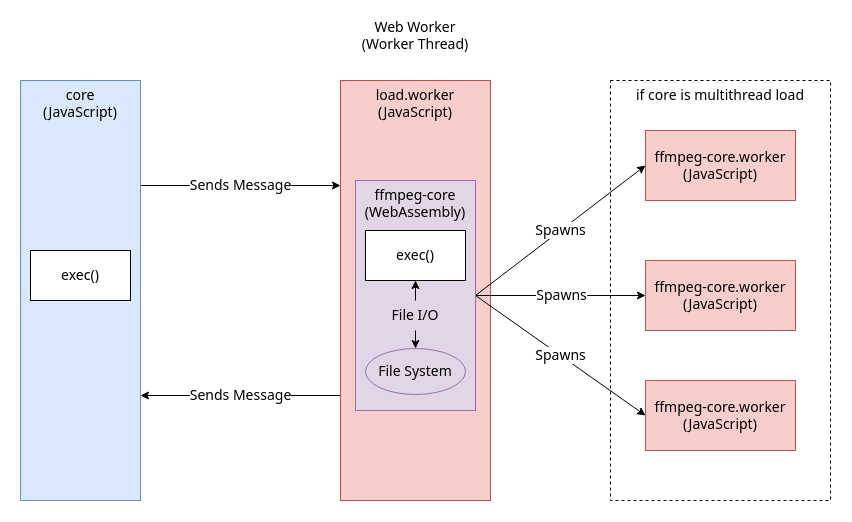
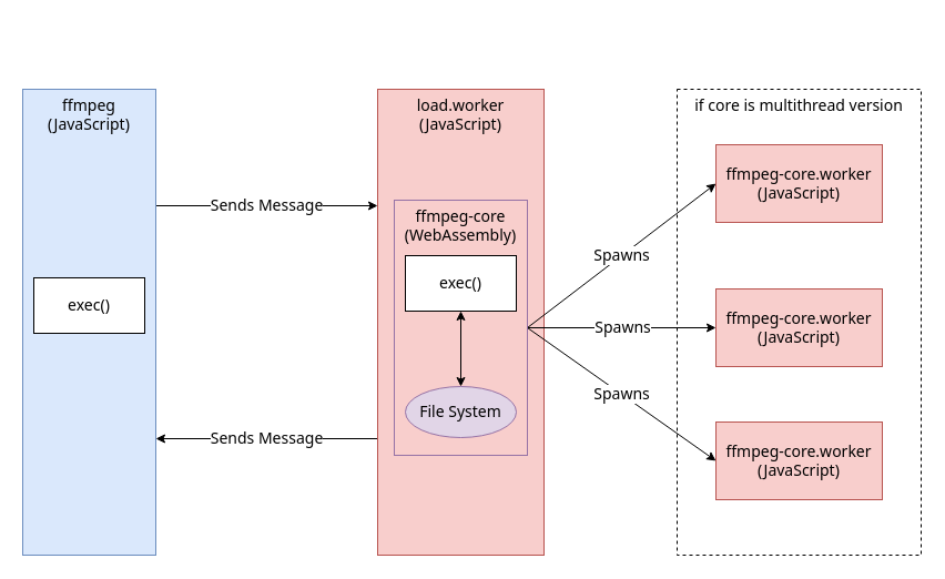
  <mxCell id="0" />
  <mxCell id="1" parent="0" />
- <mxCell id="2" value="if core is multithread load" style="rounded=0;whiteSpace=wrap;html=1;verticalAlign=top;dashed=1;fontSize=14;fontFamily=Noto Sans;fontSource=https%3A%2F%2Ffonts.googleapis.com%2Fcss%3Ffamily%3DNoto%2BSans;" vertex="1" parent="1"><mxGeometry x="610" y="80" width="220" height="420" as="geometry" /></mxCell>
+ <mxCell id="2" value="if core is multithread version" style="rounded=0;whiteSpace=wrap;html=1;verticalAlign=top;dashed=1;fontSize=14;fontFamily=Noto Sans;fontSource=https%3A%2F%2Ffonts.googleapis.com%2Fcss%3Ffamily%3DNoto%2BSans;" vertex="1" parent="1"><mxGeometry x="610" y="80" width="220" height="420" as="geometry" /></mxCell>
  <mxCell id="3" value="Sends Message" style="edgeStyle=orthogonalEdgeStyle;rounded=0;orthogonalLoop=1;jettySize=auto;html=1;exitX=1;exitY=0.25;exitDx=0;exitDy=0;entryX=0;entryY=0.25;entryDx=0;entryDy=0;fontSize=14;fontFamily=Noto Sans;fontSource=https%3A%2F%2Ffonts.googleapis.com%2Fcss%3Ffamily%3DNoto%2BSans;" edge="1" parent="1" source="4" target="6"><mxGeometry relative="1" as="geometry"><mxPoint as="offset" /></mxGeometry></mxCell>
- <mxCell id="4" value="core&lt;br style=&quot;font-size: 14px;&quot;&gt;(JavaScript)" style="rounded=0;whiteSpace=wrap;html=1;fillColor=#dae8fc;strokeColor=#6c8ebf;verticalAlign=top;fontSize=14;fontFamily=Noto Sans;fontSource=https%3A%2F%2Ffonts.googleapis.com%2Fcss%3Ffamily%3DNoto%2BSans;" vertex="1" parent="1"><mxGeometry x="20" y="80" width="120" height="420" as="geometry" /></mxCell>
+ <mxCell id="4" value="ffmpeg&lt;br style=&quot;font-size: 14px;&quot;&gt;(JavaScript)" style="rounded=0;whiteSpace=wrap;html=1;fillColor=#dae8fc;strokeColor=#6c8ebf;verticalAlign=top;fontSize=14;fontFamily=Noto Sans;fontSource=https%3A%2F%2Ffonts.googleapis.com%2Fcss%3Ffamily%3DNoto%2BSans;" vertex="1" parent="1"><mxGeometry x="20" y="80" width="120" height="420" as="geometry" /></mxCell>
  <mxCell id="5" value="Sends Message" style="edgeStyle=orthogonalEdgeStyle;rounded=0;orthogonalLoop=1;jettySize=auto;html=1;exitX=0;exitY=0.75;exitDx=0;exitDy=0;entryX=1;entryY=0.75;entryDx=0;entryDy=0;fontSize=14;fontFamily=Noto Sans;fontSource=https%3A%2F%2Ffonts.googleapis.com%2Fcss%3Ffamily%3DNoto%2BSans;" edge="1" parent="1" source="6" target="4"><mxGeometry relative="1" as="geometry"><mxPoint as="offset" /></mxGeometry></mxCell>
  <mxCell id="6" value="load.worker&lt;br style=&quot;font-size: 14px;&quot;&gt;(JavaScript)" style="rounded=0;whiteSpace=wrap;html=1;fillColor=#f8cecc;strokeColor=#b85450;verticalAlign=top;fontSize=14;fontFamily=Noto Sans;fontSource=https%3A%2F%2Ffonts.googleapis.com%2Fcss%3Ffamily%3DNoto%2BSans;" vertex="1" parent="1"><mxGeometry x="340" y="80" width="150" height="420" as="geometry" /></mxCell>
- <mxCell id="7" value="Web Worker&lt;br style=&quot;font-size: 14px;&quot;&gt;(Worker Thread)" style="text;html=1;strokeColor=none;fillColor=none;align=center;verticalAlign=middle;whiteSpace=wrap;rounded=0;fontSize=14;fontFamily=Noto Sans;fontSource=https%3A%2F%2Ffonts.googleapis.com%2Fcss%3Ffamily%3DNoto%2BSans;" vertex="1" parent="1"><mxGeometry x="355" y="20" width="120" height="30" as="geometry" /></mxCell>
  <mxCell id="8" value="exec()" style="rounded=0;whiteSpace=wrap;html=1;fontSize=14;fontFamily=Noto Sans;fontSource=https%3A%2F%2Ffonts.googleapis.com%2Fcss%3Ffamily%3DNoto%2BSans;" vertex="1" parent="1"><mxGeometry x="30" y="250" width="100" height="50" as="geometry" /></mxCell>
  <mxCell id="9" value="Spawns" style="edgeStyle=orthogonalEdgeStyle;rounded=0;orthogonalLoop=1;jettySize=auto;html=1;exitX=1;exitY=0.5;exitDx=0;exitDy=0;fontSize=14;fontFamily=Noto Sans;fontSource=https%3A%2F%2Ffonts.googleapis.com%2Fcss%3Ffamily%3DNoto%2BSans;" edge="1" parent="1" source="12" target="17"><mxGeometry x="0.009" relative="1" as="geometry"><mxPoint as="offset" /></mxGeometry></mxCell>
  <mxCell id="10" value="Spawns" style="rounded=0;orthogonalLoop=1;jettySize=auto;html=1;exitX=1;exitY=0.5;exitDx=0;exitDy=0;entryX=0;entryY=0.5;entryDx=0;entryDy=0;fontSize=14;fontFamily=Noto Sans;fontSource=https%3A%2F%2Ffonts.googleapis.com%2Fcss%3Ffamily%3DNoto%2BSans;" edge="1" parent="1" source="12" target="16"><mxGeometry x="0.003" relative="1" as="geometry"><mxPoint as="offset" /></mxGeometry></mxCell>
  <mxCell id="11" value="Spawns" style="rounded=0;orthogonalLoop=1;jettySize=auto;html=1;exitX=1;exitY=0.5;exitDx=0;exitDy=0;entryX=0;entryY=0.5;entryDx=0;entryDy=0;fontSize=14;fontFamily=Noto Sans;fontSource=https%3A%2F%2Ffonts.googleapis.com%2Fcss%3Ffamily%3DNoto%2BSans;" edge="1" parent="1" source="12" target="18"><mxGeometry relative="1" as="geometry" /></mxCell>
- <mxCell id="12" value="ffmpeg-core&lt;br style=&quot;font-size: 14px;&quot;&gt;(WebAssembly)" style="rounded=0;whiteSpace=wrap;html=1;fillColor=#e1d5e7;strokeColor=#9673a6;verticalAlign=top;fontSize=14;fontFamily=Noto Sans;fontSource=https%3A%2F%2Ffonts.googleapis.com%2Fcss%3Ffamily%3DNoto%2BSans;" vertex="1" parent="1"><mxGeometry x="355" y="180" width="120" height="230" as="geometry" /></mxCell>
+ <mxCell id="12" value="ffmpeg-core&lt;br style=&quot;font-size: 14px;&quot;&gt;(WebAssembly)" style="rounded=0;whiteSpace=wrap;html=1;fillColor=#f8cecc;strokeColor=#9673a6;verticalAlign=top;fontSize=14;fontFamily=Noto Sans;fontSource=https%3A%2F%2Ffonts.googleapis.com%2Fcss%3Ffamily%3DNoto%2BSans;" vertex="1" parent="1"><mxGeometry x="355" y="180" width="120" height="230" as="geometry" /></mxCell>
  <mxCell id="13" value="File System" style="ellipse;whiteSpace=wrap;html=1;fillColor=#e1d5e7;strokeColor=#9673a6;fontSize=14;fontFamily=Noto Sans;fontSource=https%3A%2F%2Ffonts.googleapis.com%2Fcss%3Ffamily%3DNoto%2BSans;" vertex="1" parent="1"><mxGeometry x="365" y="348" width="100" height="46" as="geometry" /></mxCell>
  <mxCell id="14" value="" style="edgeStyle=orthogonalEdgeStyle;rounded=0;orthogonalLoop=1;jettySize=auto;html=1;exitX=0.5;exitY=1;exitDx=0;exitDy=0;startArrow=classic;startFill=1;fontSize=14;fontFamily=Noto Sans;fontSource=https%3A%2F%2Ffonts.googleapis.com%2Fcss%3Ffamily%3DNoto%2BSans;" edge="1" parent="1" source="15" target="13"><mxGeometry relative="1" as="geometry"><mxPoint as="offset" /></mxGeometry></mxCell>
  <mxCell id="15" value="exec()" style="rounded=0;whiteSpace=wrap;html=1;fontSize=14;fontFamily=Noto Sans;fontSource=https%3A%2F%2Ffonts.googleapis.com%2Fcss%3Ffamily%3DNoto%2BSans;" vertex="1" parent="1"><mxGeometry x="365" y="230" width="100" height="50" as="geometry" /></mxCell>
  <mxCell id="16" value="ffmpeg-core.worker&lt;br style=&quot;font-size: 14px;&quot;&gt;(JavaScript)" style="rounded=0;whiteSpace=wrap;html=1;fillColor=#f8cecc;strokeColor=#b85450;verticalAlign=middle;fontSize=14;fontFamily=Noto Sans;fontSource=https%3A%2F%2Ffonts.googleapis.com%2Fcss%3Ffamily%3DNoto%2BSans;" vertex="1" parent="1"><mxGeometry x="645" y="130" width="150" height="70" as="geometry" /></mxCell>
  <mxCell id="17" value="ffmpeg-core.worker&lt;br style=&quot;font-size: 14px;&quot;&gt;(JavaScript)" style="rounded=0;whiteSpace=wrap;html=1;fillColor=#f8cecc;strokeColor=#b85450;verticalAlign=middle;fontSize=14;fontFamily=Noto Sans;fontSource=https%3A%2F%2Ffonts.googleapis.com%2Fcss%3Ffamily%3DNoto%2BSans;" vertex="1" parent="1"><mxGeometry x="645" y="260" width="150" height="70" as="geometry" /></mxCell>
  <mxCell id="18" value="ffmpeg-core.worker&lt;br style=&quot;font-size: 14px;&quot;&gt;(JavaScript)" style="rounded=0;whiteSpace=wrap;html=1;fillColor=#f8cecc;strokeColor=#b85450;verticalAlign=middle;fontSize=14;fontFamily=Noto Sans;fontSource=https%3A%2F%2Ffonts.googleapis.com%2Fcss%3Ffamily%3DNoto%2BSans;" vertex="1" parent="1"><mxGeometry x="645" y="380" width="150" height="70" as="geometry" /></mxCell>
- <mxCell id="19" value="File I/O" style="text;html=1;strokeColor=none;fillColor=#e1d5e7;align=center;verticalAlign=middle;whiteSpace=wrap;rounded=0;fontSize=14;fontFamily=Noto Sans;fontSource=https%3A%2F%2Ffonts.googleapis.com%2Fcss%3Ffamily%3DNoto%2BSans;" vertex="1" parent="1"><mxGeometry x="385" y="300" width="60" height="30" as="geometry" /></mxCell>
